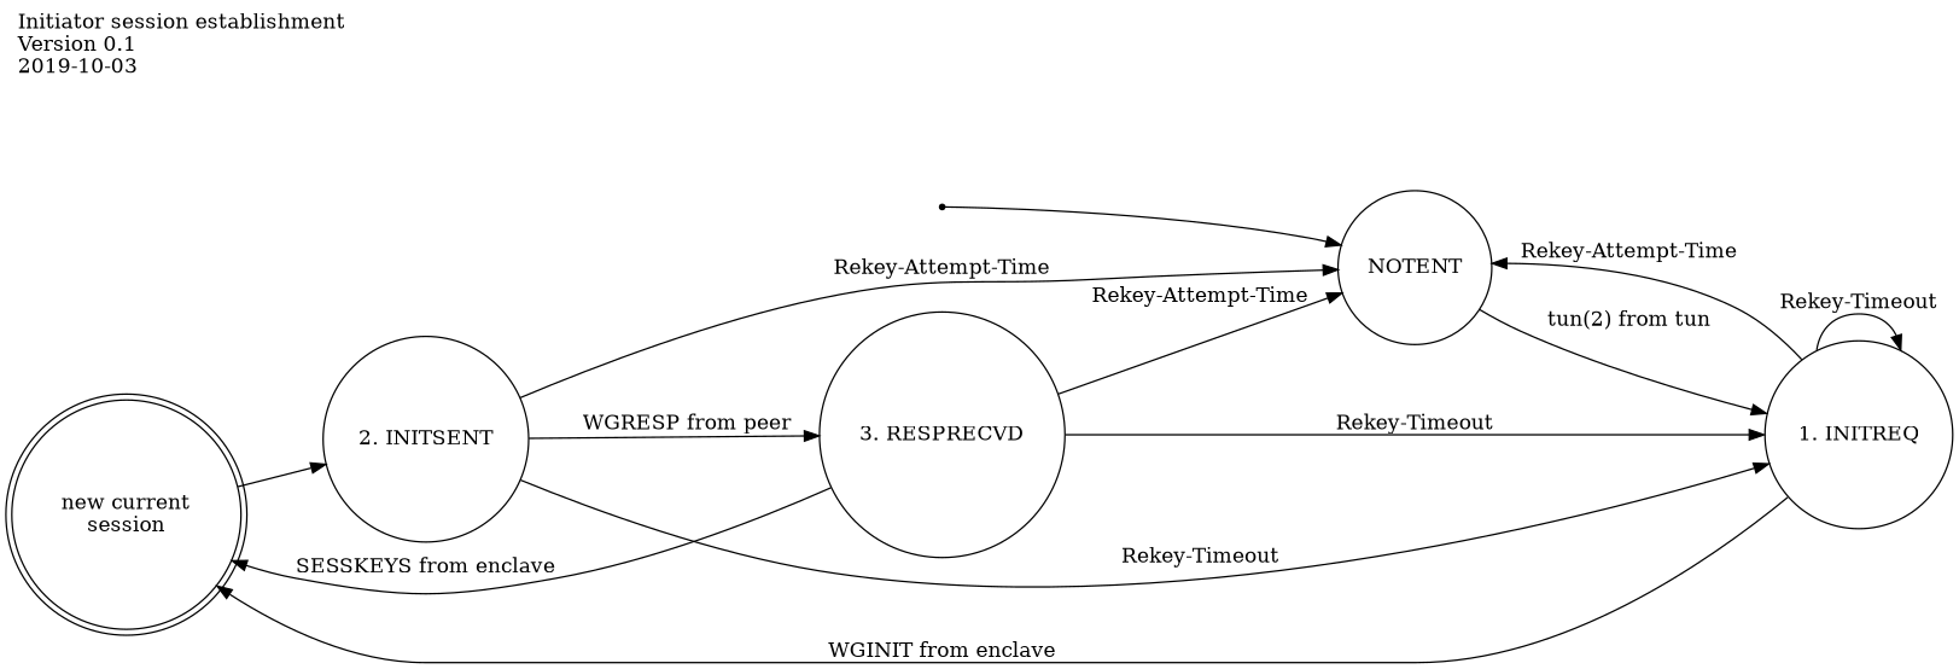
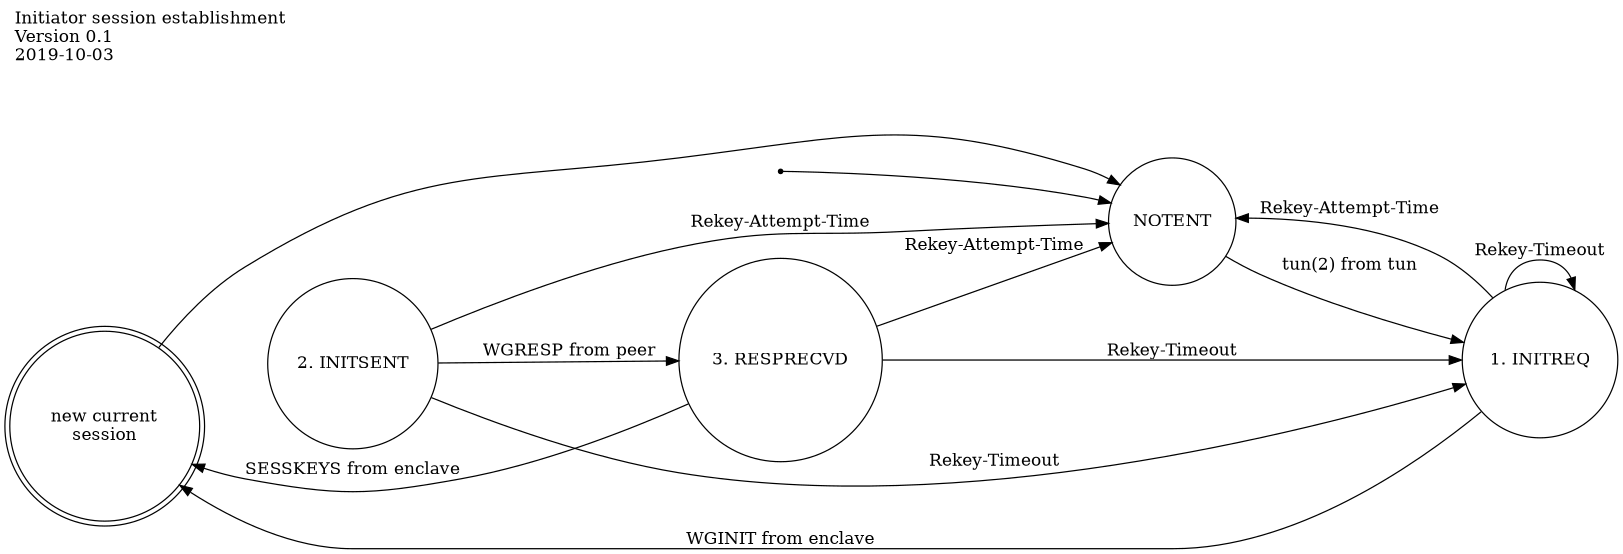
  digraph {
    label="Initiator session establishment\nVersion 0.1\l2019-10-03\l"
    labeljust=l
    labelloc=t
    rankdir=LR
    node [shape=circle]
    n1 [label="new current\nsession" shape=doublecircle]
    NOTENT
    n3 [label="1. INITREQ"]
    qi [shape=point]
    n5 [label="2. INITSENT"]
    n6 [label="3. RESPRECVD"]
-   n1 -> n5
+   n1 -> NOTENT
    NOTENT -> n3 [label="tun(2) from tun"]
    n3 -> n1 [label="WGINIT from enclave"]
    n3 -> NOTENT [label="Rekey-Attempt-Time"]
    n3 -> n3 [label="Rekey-Timeout"]
    qi -> NOTENT
    n5 -> NOTENT [label="Rekey-Attempt-Time"]
    n5 -> n3 [label="Rekey-Timeout"]
    n5 -> n6 [label="WGRESP from peer"]
    n6 -> n1 [label="SESSKEYS from enclave"]
    n6 -> NOTENT [label="Rekey-Attempt-Time"]
    n6 -> n3 [label="Rekey-Timeout"]
  }
